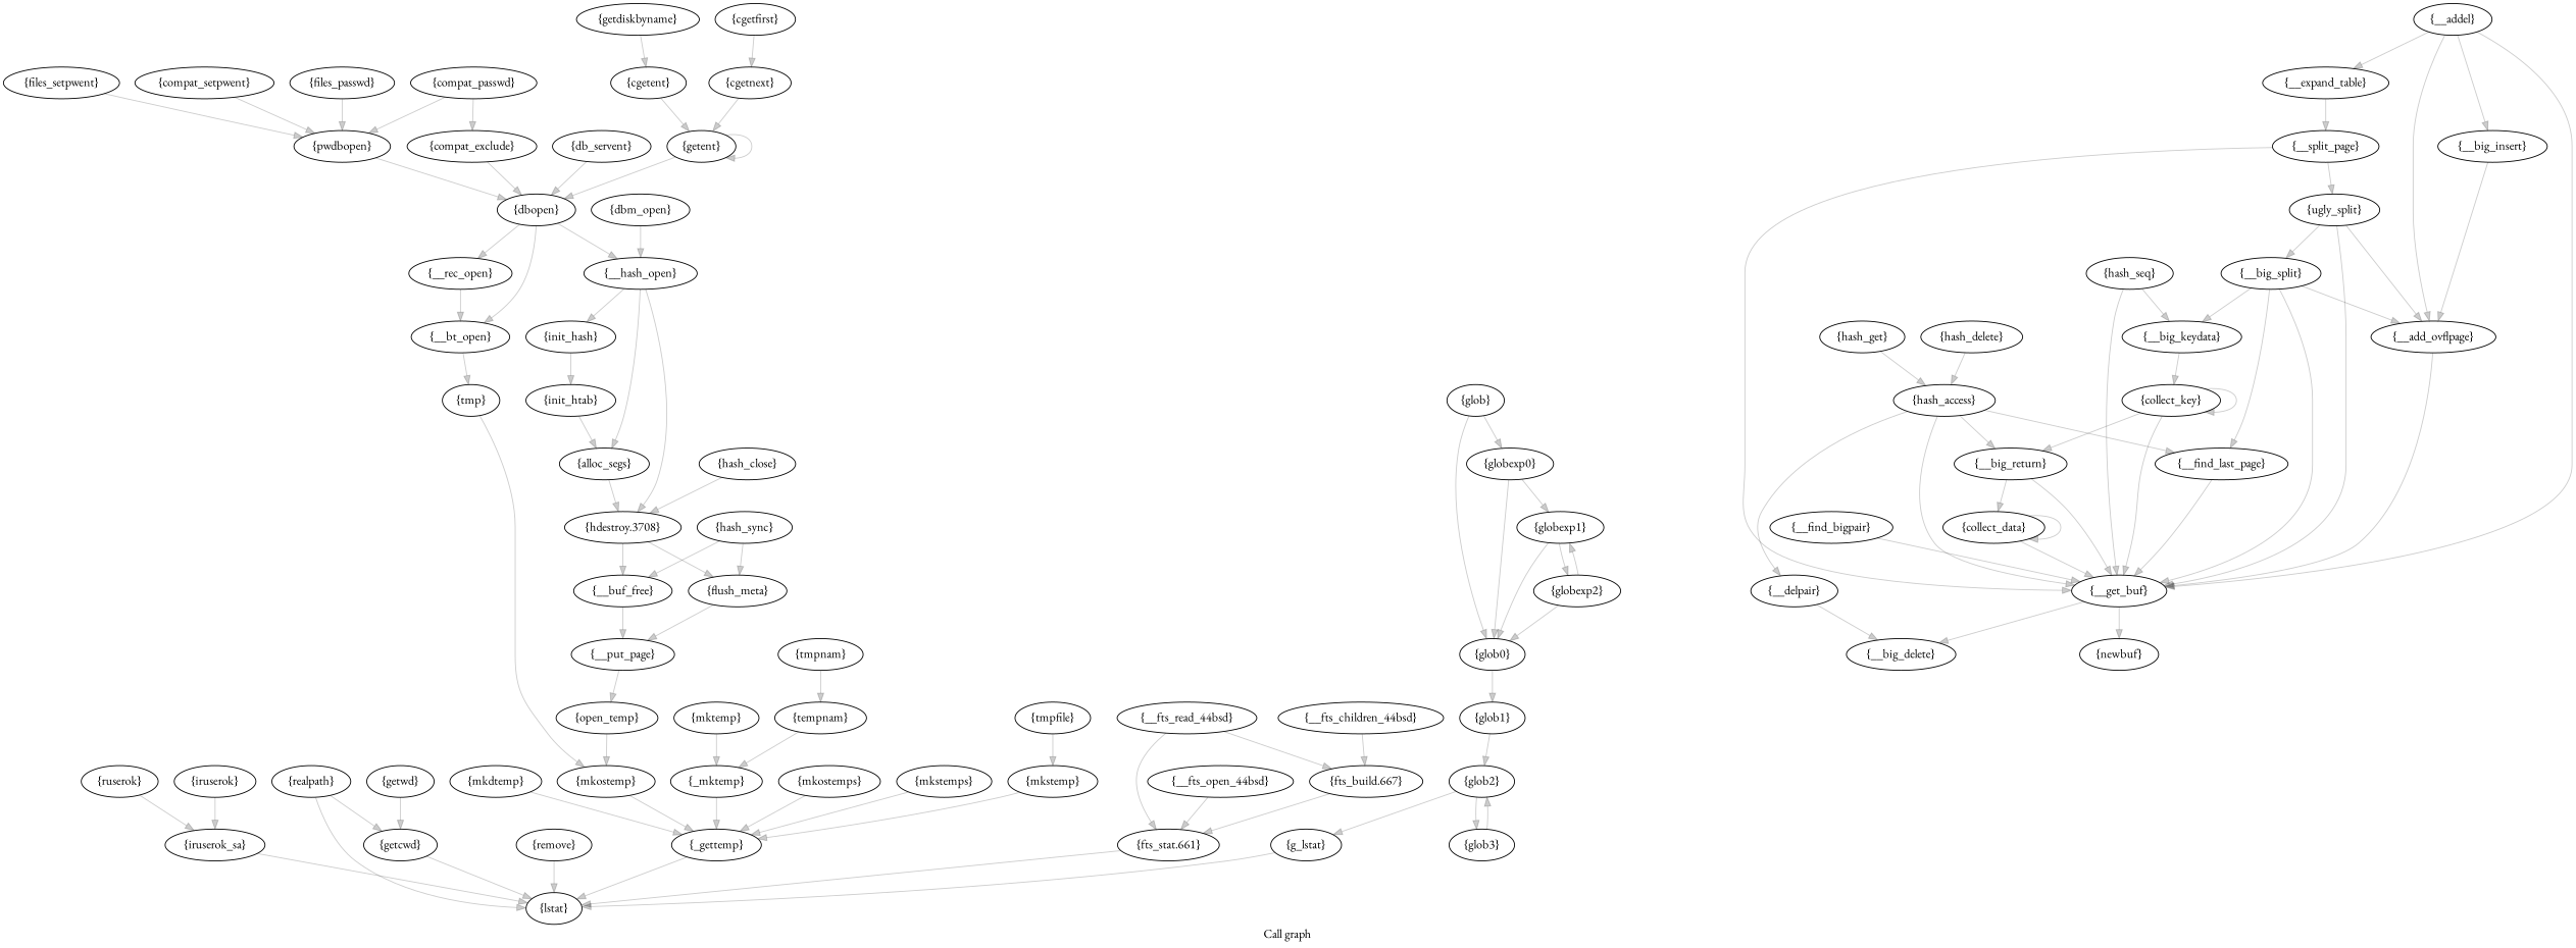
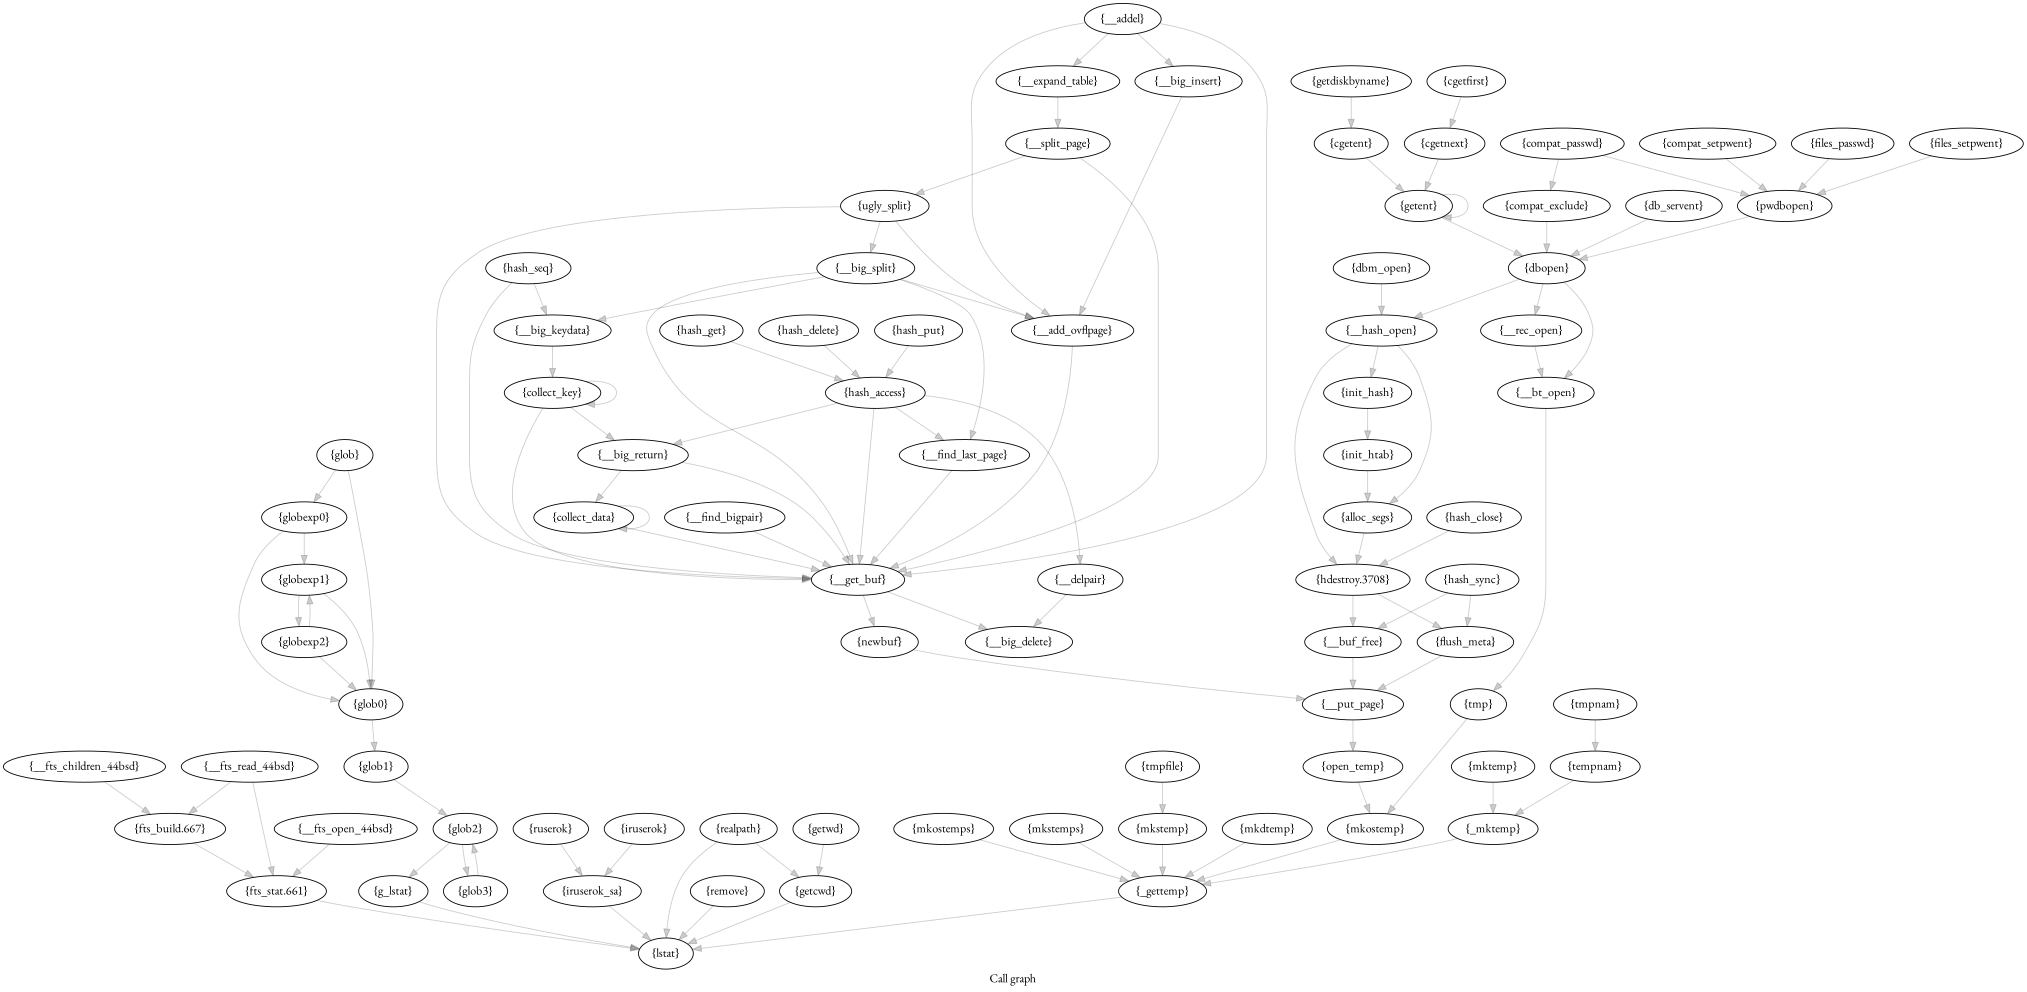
  digraph {
    fontname="EB Garamond"
    label="Call graph"
    node [fontname="EB Garamond"]
    edge [color="#00000033" fontname="EB Garamond"]
    n1 [label="{__rec_open}"]
    n2 [label="{__bt_open}"]
    n3 [label="{tmp}"]
    n4 [label="{mkostemp}"]
    n5 [label="{getwd}"]
    n6 [label="{getcwd}"]
    n7 [label="{lstat}"]
    n8 [label="{mktemp}"]
    n9 [label="{_mktemp}"]
    n10 [label="{_gettemp}"]
    n11 [label="{pwdbopen}"]
    n12 [label="{dbopen}"]
    n13 [label="{__hash_open}"]
    n14 [label="{init_hash}"]
    n15 [label="{alloc_segs}"]
    n16 [label="{hdestroy.3708}"]
    n17 [label="{init_htab}"]
    n18 [label="{mkostemps}"]
    n19 [label="{__fts_children_44bsd}"]
    n20 [label="{fts_build.667}"]
    n21 [label="{fts_stat.661}"]
    n22 [label="{getent}"]
    n23 [label="{newbuf}"]
    n24 [label="{__put_page}"]
    n25 [label="{open_temp}"]
    n26 [label="{glob3}"]
    n27 [label="{glob2}"]
    n28 [label="{g_lstat}"]
    n29 [label="{getdiskbyname}"]
    n30 [label="{cgetent}"]
    n31 [label="{collect_key}"]
    n32 [label="{__big_return}"]
    n33 [label="{__get_buf}"]
    n34 [label="{collect_data}"]
    n35 [label="{__big_delete}"]
    n36 [label="{mkstemps}"]
    n37 [label="{__buf_free}"]
    n38 [label="{flush_meta}"]
    n39 [label="{dbm_open}"]
    n40 [label="{__fts_read_44bsd}"]
    n41 [label="{hash_close}"]
    n42 [label="{__delpair}"]
    n43 [label="{globexp0}"]
    n44 [label="{glob0}"]
    n45 [label="{globexp1}"]
    n46 [label="{glob1}"]
    n47 [label="{globexp2}"]
    n48 [label="{files_setpwent}"]
    n49 [label="{compat_setpwent}"]
    n50 [label="{db_servent}"]
    n51 [label="{__find_last_page}"]
    n52 [label="{mkstemp}"]
    n53 [label="{hash_access}"]
    n54 [label="{__find_bigpair}"]
    n55 [label="{__addel}"]
    n56 [label="{__add_ovflpage}"]
    n57 [label="{__big_insert}"]
    n58 [label="{__expand_table}"]
    n59 [label="{__split_page}"]
+   n60 [label="{hash_put}"]
    n61 [label="{__big_split}"]
    n62 [label="{__big_keydata}"]
    n63 [label="{tmpfile}"]
    n64 [label="{cgetfirst}"]
    n65 [label="{cgetnext}"]
    n66 [label="{hash_sync}"]
    n67 [label="{iruserok}"]
    n68 [label="{iruserok_sa}"]
    n69 [label="{tmpnam}"]
    n70 [label="{tempnam}"]
    n71 [label="{ugly_split}"]
    n72 [label="{compat_passwd}"]
    n73 [label="{compat_exclude}"]
    n74 [label="{files_passwd}"]
    n75 [label="{hash_get}"]
    n76 [label="{hash_seq}"]
    n77 [label="{mkdtemp}"]
    n78 [label="{glob}"]
    n79 [label="{hash_delete}"]
    n80 [label="{ruserok}"]
    n81 [label="{realpath}"]
    n82 [label="{__fts_open_44bsd}"]
    n83 [label="{remove}"]
    n1 -> n2
    n2 -> n3
    n3 -> n4
    n4 -> n10
    n5 -> n6
    n6 -> n7
    n8 -> n9
    n9 -> n10
    n10 -> n7
    n11 -> n12
    n12 -> n1
    n12 -> n2
    n12 -> n13
    n13 -> n14
    n13 -> n15
    n13 -> n16
    n14 -> n17
    n15 -> n16
    n16 -> n37
    n16 -> n38
    n17 -> n15
    n18 -> n10
    n19 -> n20
    n20 -> n21
    n21 -> n7
    n22 -> n12
    n22 -> n22
+   n23 -> n24
    n24 -> n25
    n25 -> n4
    n26 -> n27
    n27 -> n26
    n27 -> n28
    n28 -> n7
    n29 -> n30
    n30 -> n22
    n31 -> n31
    n31 -> n32
    n31 -> n33
    n32 -> n33
    n32 -> n34
    n33 -> n23
    n33 -> n35
    n34 -> n33
    n34 -> n34
    n36 -> n10
    n37 -> n24
    n38 -> n24
    n39 -> n13
    n40 -> n20
    n40 -> n21
    n41 -> n16
    n42 -> n35
    n43 -> n44
    n43 -> n45
    n44 -> n46
    n45 -> n44
    n45 -> n47
    n46 -> n27
    n47 -> n44
    n47 -> n45
    n48 -> n11
    n49 -> n11
    n50 -> n12
    n51 -> n33
    n52 -> n10
    n53 -> n32
    n53 -> n33
    n53 -> n42
    n53 -> n51
    n54 -> n33
    n55 -> n33
    n55 -> n56
    n55 -> n57
    n55 -> n58
    n56 -> n33
    n57 -> n56
    n58 -> n59
    n59 -> n33
    n59 -> n71
+   n60 -> n53
    n61 -> n33
    n61 -> n51
    n61 -> n56
    n61 -> n62
    n62 -> n31
    n63 -> n52
    n64 -> n65
    n65 -> n22
    n66 -> n37
    n66 -> n38
    n67 -> n68
    n68 -> n7
    n69 -> n70
    n70 -> n9
    n71 -> n33
    n71 -> n56
    n71 -> n61
    n72 -> n11
    n72 -> n73
    n73 -> n12
    n74 -> n11
    n75 -> n53
    n76 -> n33
    n76 -> n62
    n77 -> n10
    n78 -> n43
    n78 -> n44
    n79 -> n53
    n80 -> n68
    n81 -> n6
    n81 -> n7
    n82 -> n21
    n83 -> n7
  }
